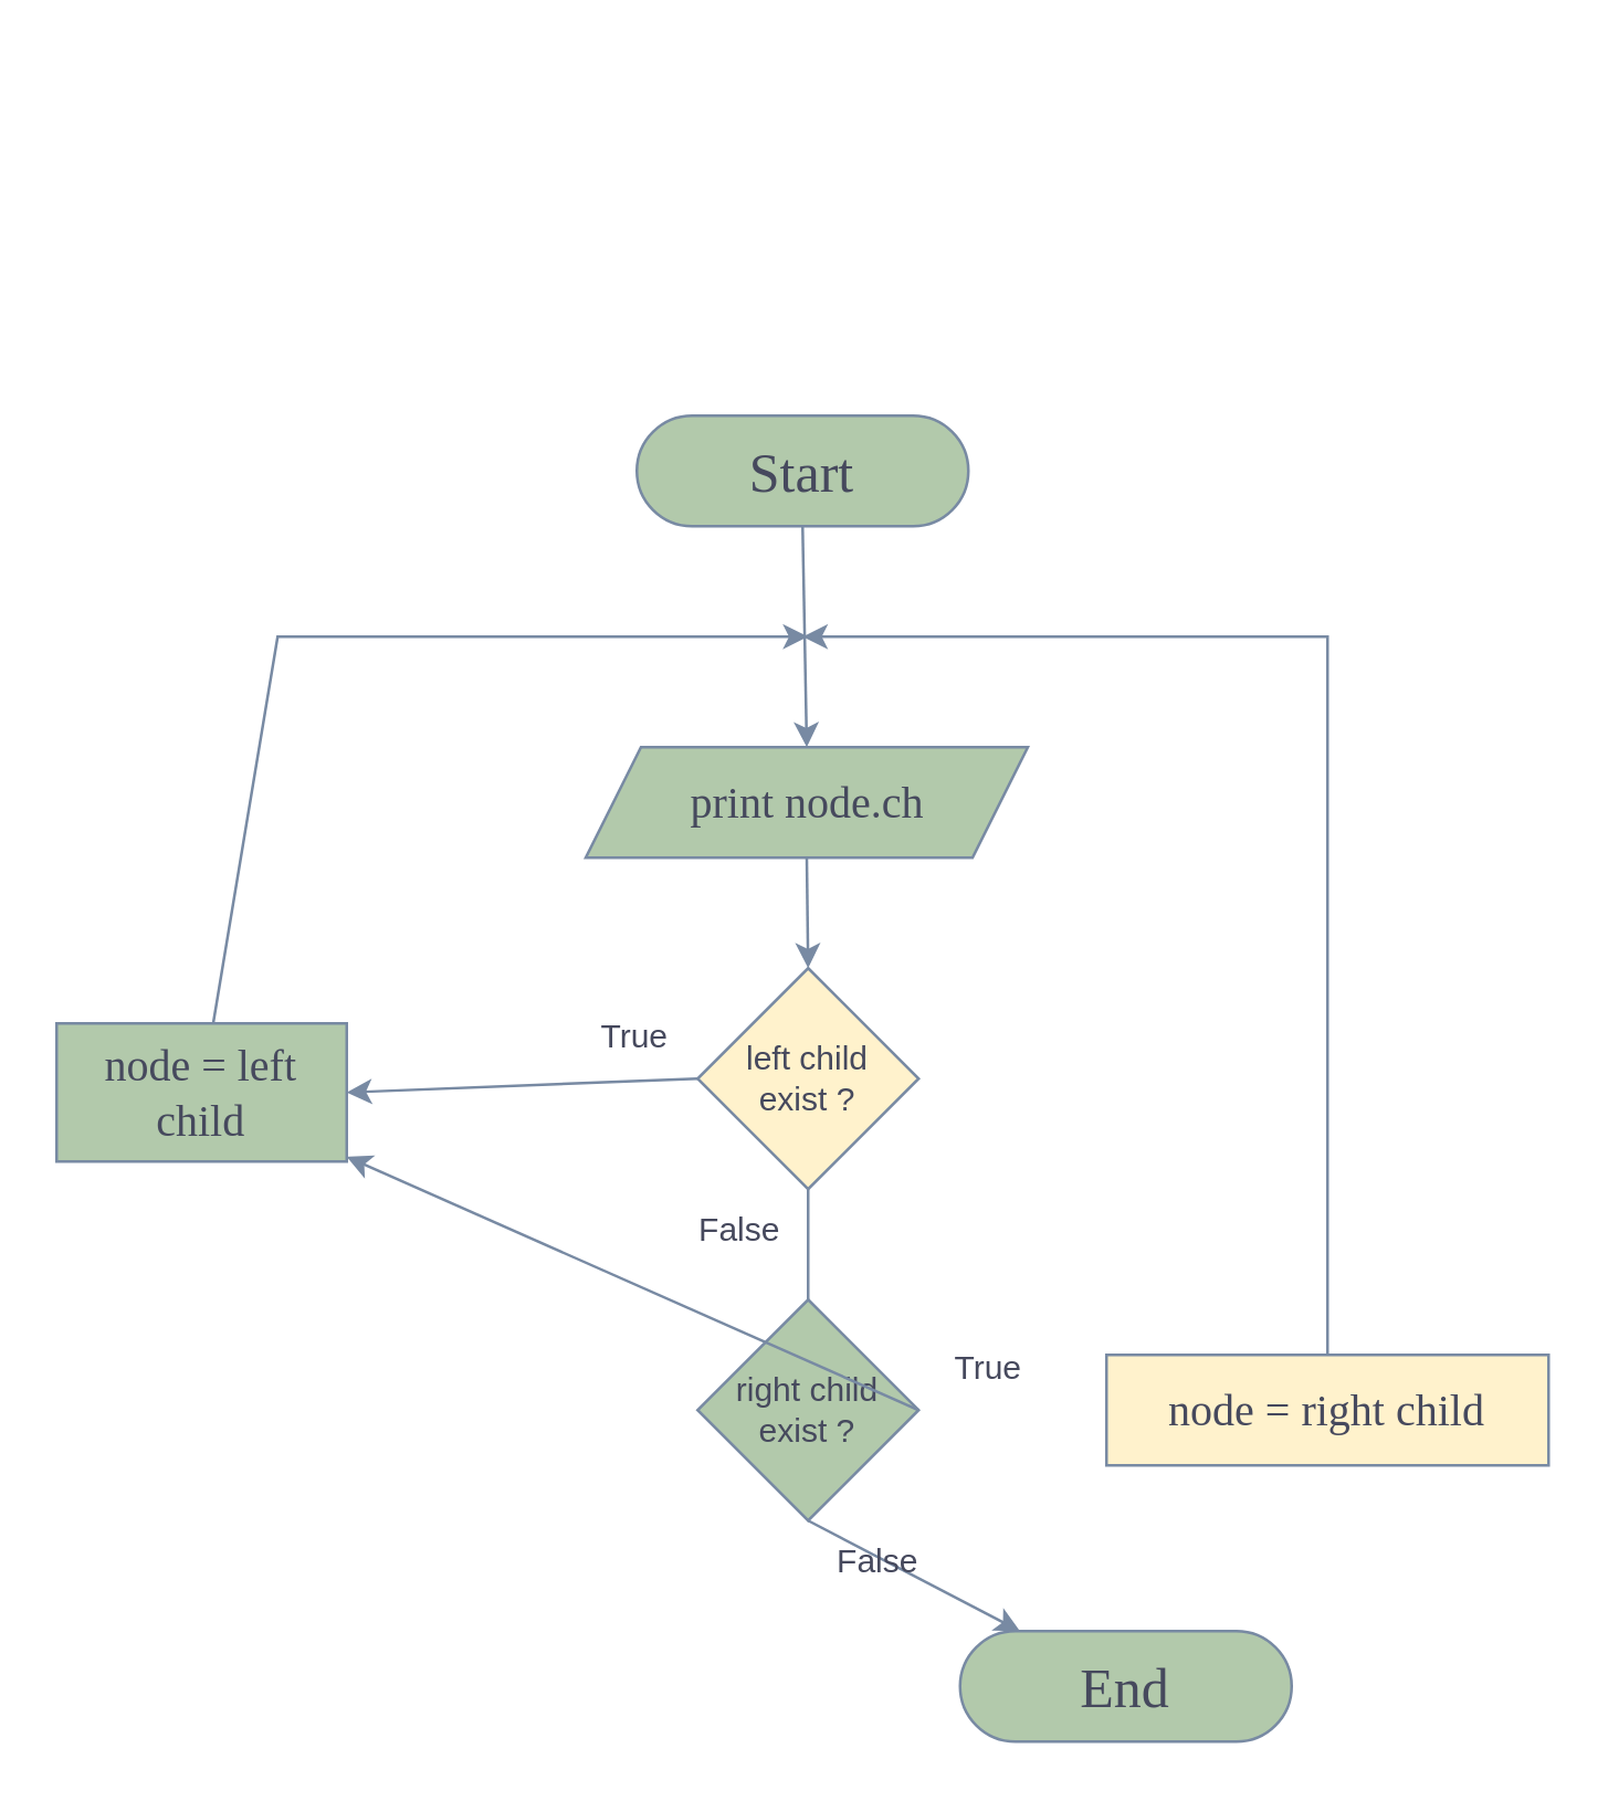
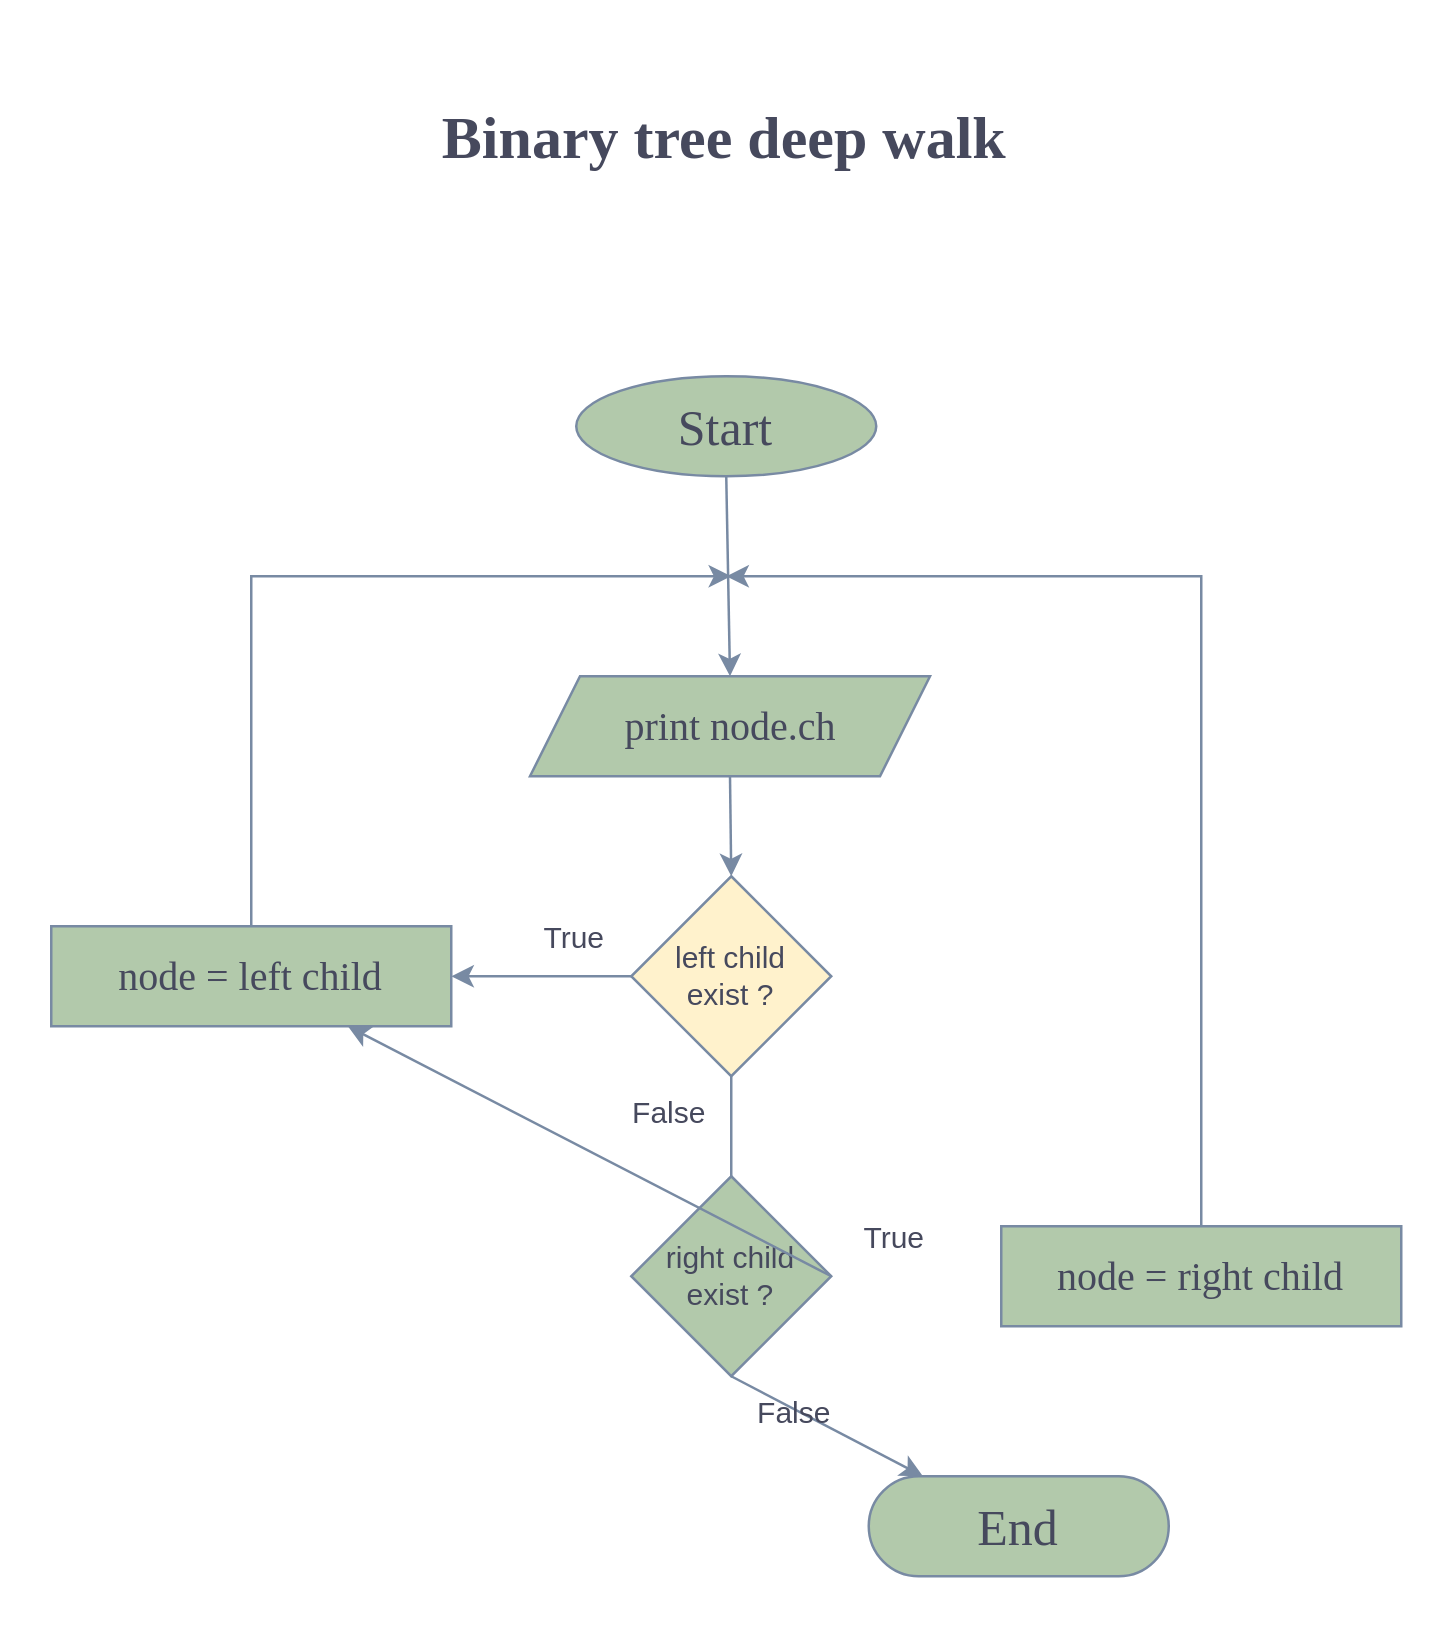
  <mxCell id="0" />
  <mxCell id="1" parent="0" />
- <mxCell id="2" value="Start" style="rounded=1;whiteSpace=wrap;html=1;perimeterSpacing=0;perimeter=rectanglePerimeter;direction=east;arcSize=50;fillColor=#B2C9AB;strokeColor=#788AA3;fontColor=#46495D;fontSize=20;fontFamily=Comic Sans MS;labelBackgroundColor=none;" parent="1" vertex="1"><mxGeometry x="230" y="150" width="120" height="40" as="geometry" /></mxCell>
+ <mxCell id="2" value="Start" style="ellipse;whiteSpace=wrap;html=1;perimeterSpacing=0;direction=east;arcSize=50;fillColor=#B2C9AB;strokeColor=#788AA3;fontColor=#46495D;fontSize=20;fontFamily=Comic Sans MS;labelBackgroundColor=none;" parent="1" vertex="1"><mxGeometry x="230" y="150" width="120" height="40" as="geometry" /></mxCell>
  <mxCell id="3" value="" style="endArrow=classic;html=1;rounded=0;strokeColor=#788AA3;fontColor=#46495D;fillColor=#B2C9AB;exitX=0.5;exitY=1;exitDx=0;exitDy=0;entryX=0.5;entryY=0;entryDx=0;entryDy=0;" parent="1" source="2" target="4" edge="1"><mxGeometry width="50" height="50" relative="1" as="geometry"><mxPoint x="276" y="210" as="sourcePoint" /><mxPoint x="289.667" y="230" as="targetPoint" /></mxGeometry></mxCell>
  <mxCell id="4" value="print node.ch" style="shape=parallelogram;perimeter=parallelogramPerimeter;whiteSpace=wrap;html=1;fixedSize=1;strokeColor=#788AA3;fontColor=#46495D;fillColor=#B2C9AB;fontSize=16;fontFamily=Comic Sans MS;" parent="1" vertex="1"><mxGeometry x="211.5" y="270" width="160" height="40" as="geometry" /></mxCell>
  <mxCell id="5" value="&lt;div&gt;left child&lt;/div&gt;&lt;div&gt;exist ?&lt;/div&gt;" style="rhombus;whiteSpace=wrap;html=1;strokeColor=#788AA3;fontColor=#46495D;fillColor=#fff2cc;" parent="1" vertex="1"><mxGeometry x="252" y="350" width="80" height="80" as="geometry" /></mxCell>
  <mxCell id="6" value="True" style="text;html=1;align=center;verticalAlign=middle;resizable=0;points=[];autosize=1;strokeColor=none;fillColor=none;fontColor=#46495D;" parent="1" vertex="1"><mxGeometry x="204" y="360" width="50" height="30" as="geometry" /></mxCell>
  <mxCell id="7" value="" style="endArrow=none;html=1;rounded=0;strokeColor=#788AA3;fontColor=#46495D;fillColor=#B2C9AB;exitX=0.5;exitY=1;exitDx=0;exitDy=0;entryX=0.5;entryY=0;entryDx=0;entryDy=0;" parent="1" source="5" target="8" edge="1"><mxGeometry width="50" height="50" relative="1" as="geometry"><mxPoint x="188" y="390" as="sourcePoint" /><mxPoint x="388" y="470" as="targetPoint" /></mxGeometry></mxCell>
  <mxCell id="8" value="&lt;div&gt;right child&lt;/div&gt;&lt;div&gt;exist ?&lt;/div&gt;" style="rhombus;whiteSpace=wrap;html=1;strokeColor=#788AA3;fontColor=#46495D;fillColor=#B2C9AB;" parent="1" vertex="1"><mxGeometry x="252" y="470" width="80" height="80" as="geometry" /></mxCell>
  <mxCell id="9" value="False" style="text;html=1;align=center;verticalAlign=middle;resizable=0;points=[];autosize=1;strokeColor=none;fillColor=none;fontColor=#46495D;" parent="1" vertex="1"><mxGeometry x="242" y="430" width="50" height="30" as="geometry" /></mxCell>
  <mxCell id="10" value="True" style="text;html=1;align=center;verticalAlign=middle;resizable=0;points=[];autosize=1;strokeColor=none;fillColor=none;fontColor=#46495D;" parent="1" vertex="1"><mxGeometry x="332" y="480" width="50" height="30" as="geometry" /></mxCell>
  <mxCell id="11" value="" style="endArrow=classic;html=1;rounded=0;strokeColor=#788AA3;fontColor=#46495D;fillColor=#B2C9AB;exitX=0.5;exitY=1;exitDx=0;exitDy=0;entryX=0.5;entryY=0;entryDx=0;entryDy=0;" parent="1" source="4" target="5" edge="1"><mxGeometry width="50" height="50" relative="1" as="geometry"><mxPoint x="138" y="490" as="sourcePoint" /><mxPoint x="188" y="440" as="targetPoint" /></mxGeometry></mxCell>
  <mxCell id="12" value="" style="endArrow=classic;html=1;rounded=0;strokeColor=#788AA3;fontColor=#46495D;fillColor=#B2C9AB;exitX=0.5;exitY=1;exitDx=0;exitDy=0;" parent="1" source="8" target="13" edge="1"><mxGeometry width="50" height="50" relative="1" as="geometry"><mxPoint x="168" y="530" as="sourcePoint" /><mxPoint x="292" y="590" as="targetPoint" /></mxGeometry></mxCell>
  <mxCell id="13" value="End" style="rounded=1;whiteSpace=wrap;html=1;strokeColor=#788AA3;fontColor=#46495D;fillColor=#B2C9AB;arcSize=50;fontSize=20;fontFamily=Comic Sans MS;" parent="1" vertex="1"><mxGeometry x="347" y="590" width="120" height="40" as="geometry" /></mxCell>
+ <mxCell id="14" value="&lt;h1&gt;&lt;font style=&quot;font-size: 24px;&quot;&gt;Binary tree deep walk&amp;nbsp;&lt;/font&gt;&lt;/h1&gt;" style="text;html=1;align=center;verticalAlign=middle;resizable=0;points=[];autosize=1;strokeColor=none;fillColor=none;fontColor=#46495D;fontFamily=Verdana;" parent="1" vertex="1"><mxGeometry x="127" y="20" width="330" height="70" as="geometry" /></mxCell>
  <mxCell id="15" value="False" style="text;html=1;align=center;verticalAlign=middle;resizable=0;points=[];autosize=1;strokeColor=none;fillColor=none;fontColor=#46495D;" parent="1" vertex="1"><mxGeometry x="292" y="550" width="50" height="30" as="geometry" /></mxCell>
- <mxCell id="16" value="&lt;font style=&quot;font-size: 16px;&quot;&gt;node = left child&lt;/font&gt;" style="rounded=0;whiteSpace=wrap;html=1;strokeColor=#788AA3;fontColor=#46495D;fillColor=#B2C9AB;fontSize=16;fontFamily=Comic Sans MS;" parent="1" vertex="1"><mxGeometry x="20" y="370" width="105" height="50" as="geometry" /></mxCell>
- <mxCell id="17" value="&lt;font style=&quot;font-size: 16px;&quot;&gt;node = right child&lt;/font&gt;" style="rounded=0;whiteSpace=wrap;html=1;strokeColor=#788AA3;fontColor=#46495D;fillColor=#fff2cc;fontSize=16;fontFamily=Comic Sans MS;" parent="1" vertex="1"><mxGeometry x="400" y="490" width="160" height="40" as="geometry" /></mxCell>
+ <mxCell id="16" value="&lt;font style=&quot;font-size: 16px;&quot;&gt;node = left child&lt;/font&gt;" style="rounded=0;whiteSpace=wrap;html=1;strokeColor=#788AA3;fontColor=#46495D;fillColor=#B2C9AB;fontSize=16;fontFamily=Comic Sans MS;" parent="1" vertex="1"><mxGeometry x="20" y="370" width="160" height="40" as="geometry" /></mxCell>
+ <mxCell id="17" value="&lt;font style=&quot;font-size: 16px;&quot;&gt;node = right child&lt;/font&gt;" style="rounded=0;whiteSpace=wrap;html=1;strokeColor=#788AA3;fontColor=#46495D;fillColor=#B2C9AB;fontSize=16;fontFamily=Comic Sans MS;" parent="1" vertex="1"><mxGeometry x="400" y="490" width="160" height="40" as="geometry" /></mxCell>
  <mxCell id="18" value="" style="endArrow=classic;html=1;rounded=0;strokeColor=#788AA3;fontColor=#46495D;fillColor=#B2C9AB;exitX=1;exitY=0.5;exitDx=0;exitDy=0;" parent="1" source="8" target="16" edge="1"><mxGeometry width="50" height="50" relative="1" as="geometry"><mxPoint x="64" y="460" as="sourcePoint" /><mxPoint x="344" y="520" as="targetPoint" /></mxGeometry></mxCell>
  <mxCell id="19" value="" style="endArrow=classic;html=1;rounded=0;strokeColor=#788AA3;fontColor=#46495D;fillColor=#B2C9AB;exitX=0;exitY=0.5;exitDx=0;exitDy=0;entryX=1;entryY=0.5;entryDx=0;entryDy=0;" parent="1" source="5" target="16" edge="1"><mxGeometry width="50" height="50" relative="1" as="geometry"><mxPoint x="184" y="440" as="sourcePoint" /><mxPoint x="234" y="390" as="targetPoint" /></mxGeometry></mxCell>
  <mxCell id="20" value="" style="endArrow=classic;html=1;rounded=0;strokeColor=#788AA3;fontColor=#46495D;fillColor=#B2C9AB;" parent="1" source="16" edge="1"><mxGeometry width="50" height="50" relative="1" as="geometry"><mxPoint x="100" y="270" as="sourcePoint" /><mxPoint x="292" y="230" as="targetPoint" /><Array as="points"><mxPoint x="100" y="230" /></Array></mxGeometry></mxCell>
  <mxCell id="21" value="" style="endArrow=classic;html=1;rounded=0;strokeColor=#788AA3;fontColor=#46495D;fillColor=#B2C9AB;exitX=0.5;exitY=0;exitDx=0;exitDy=0;" parent="1" source="17" edge="1"><mxGeometry width="50" height="50" relative="1" as="geometry"><mxPoint x="480" y="270" as="sourcePoint" /><mxPoint x="290" y="230" as="targetPoint" /><Array as="points"><mxPoint x="480" y="230" /></Array></mxGeometry></mxCell>
